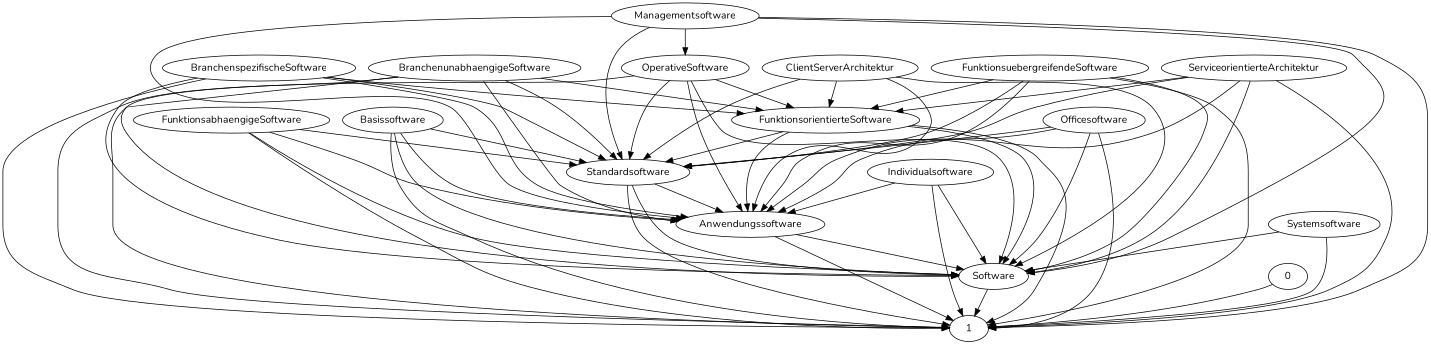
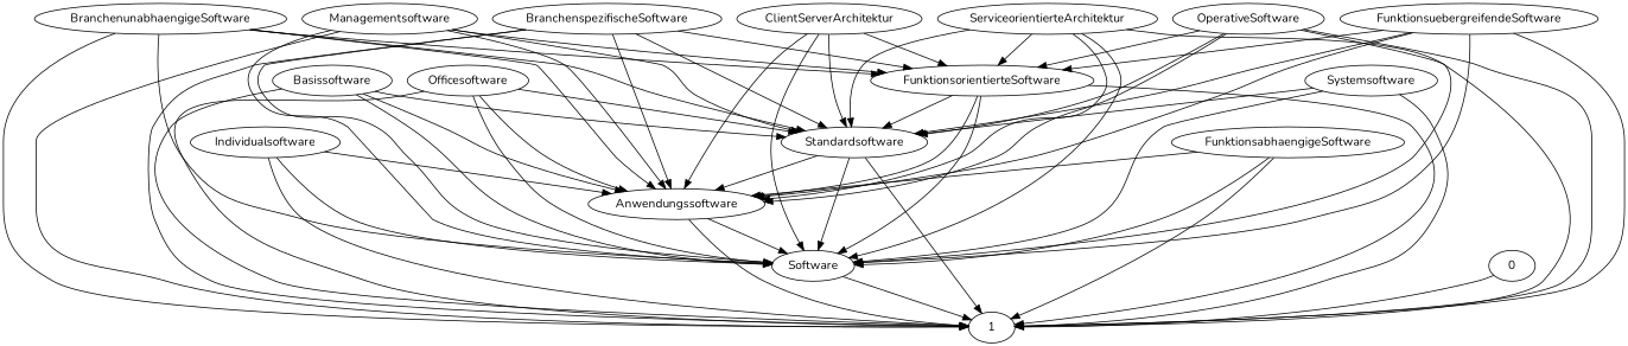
  digraph {
    fontname=Nunito
    node [fontname=Nunito]
    edge [fontname=Nunito]
    Individualsoftware
    Anwendungssoftware
    Software
    1
    FunktionsabhaengigeSoftware
    Standardsoftware
    FunktionsorientierteSoftware
    ClientServerArchitektur
    Managementsoftware
    BranchenspezifischeSoftware
    BranchenunabhaengigeSoftware
    Basissoftware
    ServiceorientierteArchitektur
    OperativeSoftware
    0
    Systemsoftware
    Officesoftware
    FunktionsuebergreifendeSoftware
    Individualsoftware -> Anwendungssoftware
    Individualsoftware -> Software
    Individualsoftware -> 1
    Anwendungssoftware -> Software
    Anwendungssoftware -> 1
    Software -> 1
    FunktionsabhaengigeSoftware -> Anwendungssoftware
    FunktionsabhaengigeSoftware -> Software
    FunktionsabhaengigeSoftware -> 1
-   FunktionsabhaengigeSoftware -> Standardsoftware
+   Systemsoftware -> Standardsoftware
    Standardsoftware -> Anwendungssoftware
    Standardsoftware -> Software
    Standardsoftware -> 1
    FunktionsorientierteSoftware -> Anwendungssoftware
    FunktionsorientierteSoftware -> Software
    FunktionsorientierteSoftware -> 1
    FunktionsorientierteSoftware -> Standardsoftware
    ClientServerArchitektur -> Anwendungssoftware
    ClientServerArchitektur -> Software
    ClientServerArchitektur -> Standardsoftware
    ClientServerArchitektur -> FunktionsorientierteSoftware
    Managementsoftware -> Anwendungssoftware
    Managementsoftware -> Software
    Managementsoftware -> 1
    Managementsoftware -> Standardsoftware
-   Managementsoftware -> OperativeSoftware
+   Managementsoftware -> FunktionsorientierteSoftware
    BranchenspezifischeSoftware -> Anwendungssoftware
    BranchenspezifischeSoftware -> Software
    BranchenspezifischeSoftware -> 1
    BranchenspezifischeSoftware -> Standardsoftware
    BranchenspezifischeSoftware -> FunktionsorientierteSoftware
    BranchenunabhaengigeSoftware -> Anwendungssoftware
    BranchenunabhaengigeSoftware -> Software
    BranchenunabhaengigeSoftware -> 1
    BranchenunabhaengigeSoftware -> Standardsoftware
    BranchenunabhaengigeSoftware -> FunktionsorientierteSoftware
    Basissoftware -> Anwendungssoftware
    Basissoftware -> Software
    Basissoftware -> 1
    Basissoftware -> Standardsoftware
    ServiceorientierteArchitektur -> Anwendungssoftware
    ServiceorientierteArchitektur -> Software
    ServiceorientierteArchitektur -> 1
    ServiceorientierteArchitektur -> Standardsoftware
    ServiceorientierteArchitektur -> FunktionsorientierteSoftware
    OperativeSoftware -> Anwendungssoftware
    OperativeSoftware -> Software
    OperativeSoftware -> 1
    OperativeSoftware -> Standardsoftware
    OperativeSoftware -> FunktionsorientierteSoftware
    0 -> 1
    Systemsoftware -> Software
    Systemsoftware -> 1
    Officesoftware -> Anwendungssoftware
    Officesoftware -> Software
    Officesoftware -> 1
    Officesoftware -> Standardsoftware
    FunktionsuebergreifendeSoftware -> Anwendungssoftware
    FunktionsuebergreifendeSoftware -> Software
    FunktionsuebergreifendeSoftware -> 1
    FunktionsuebergreifendeSoftware -> Standardsoftware
    FunktionsuebergreifendeSoftware -> FunktionsorientierteSoftware
  }
